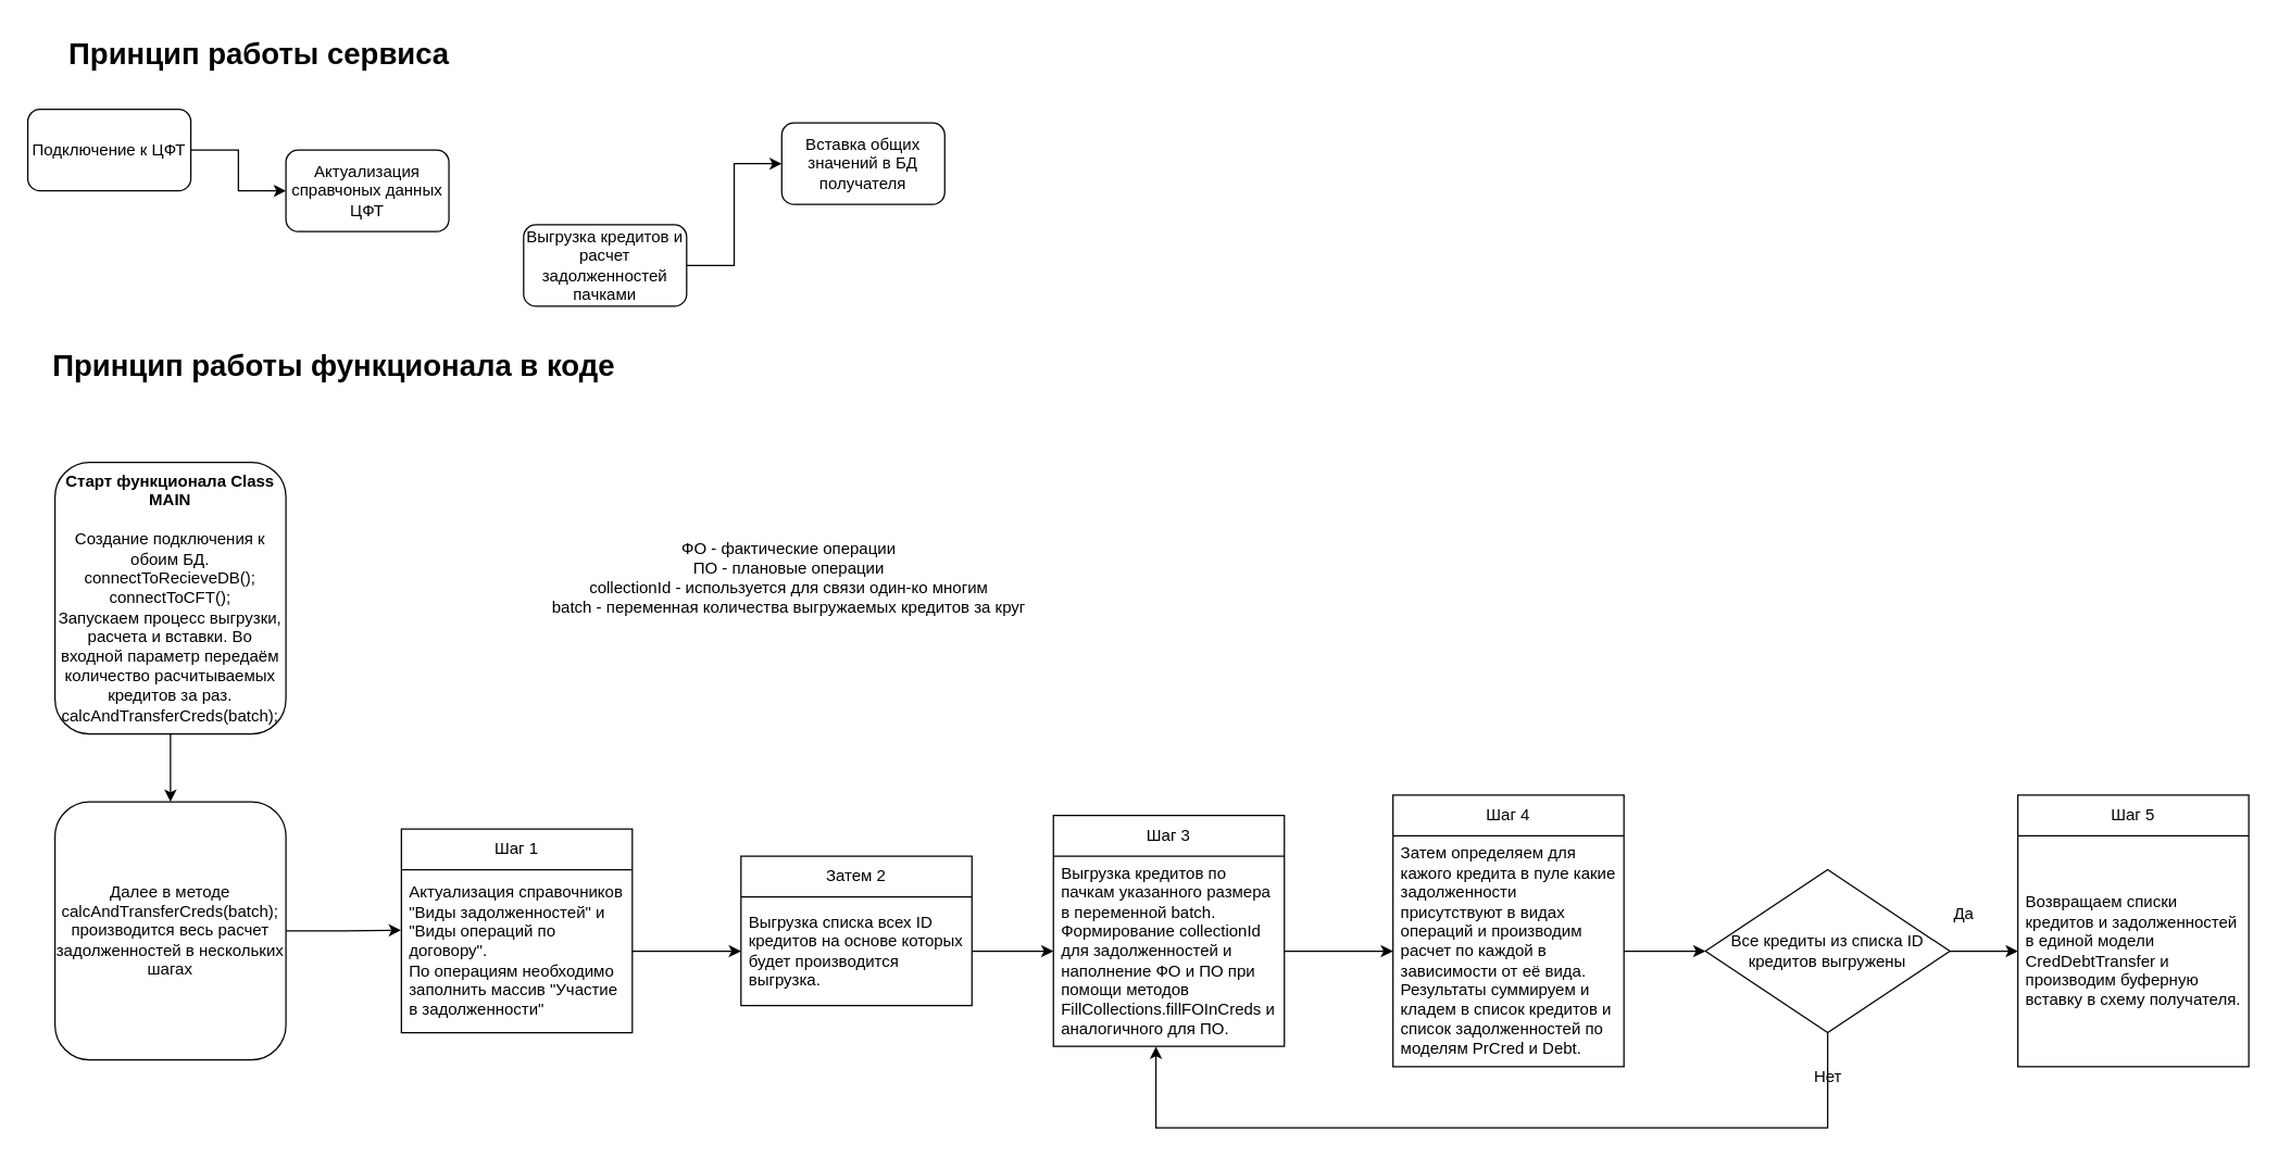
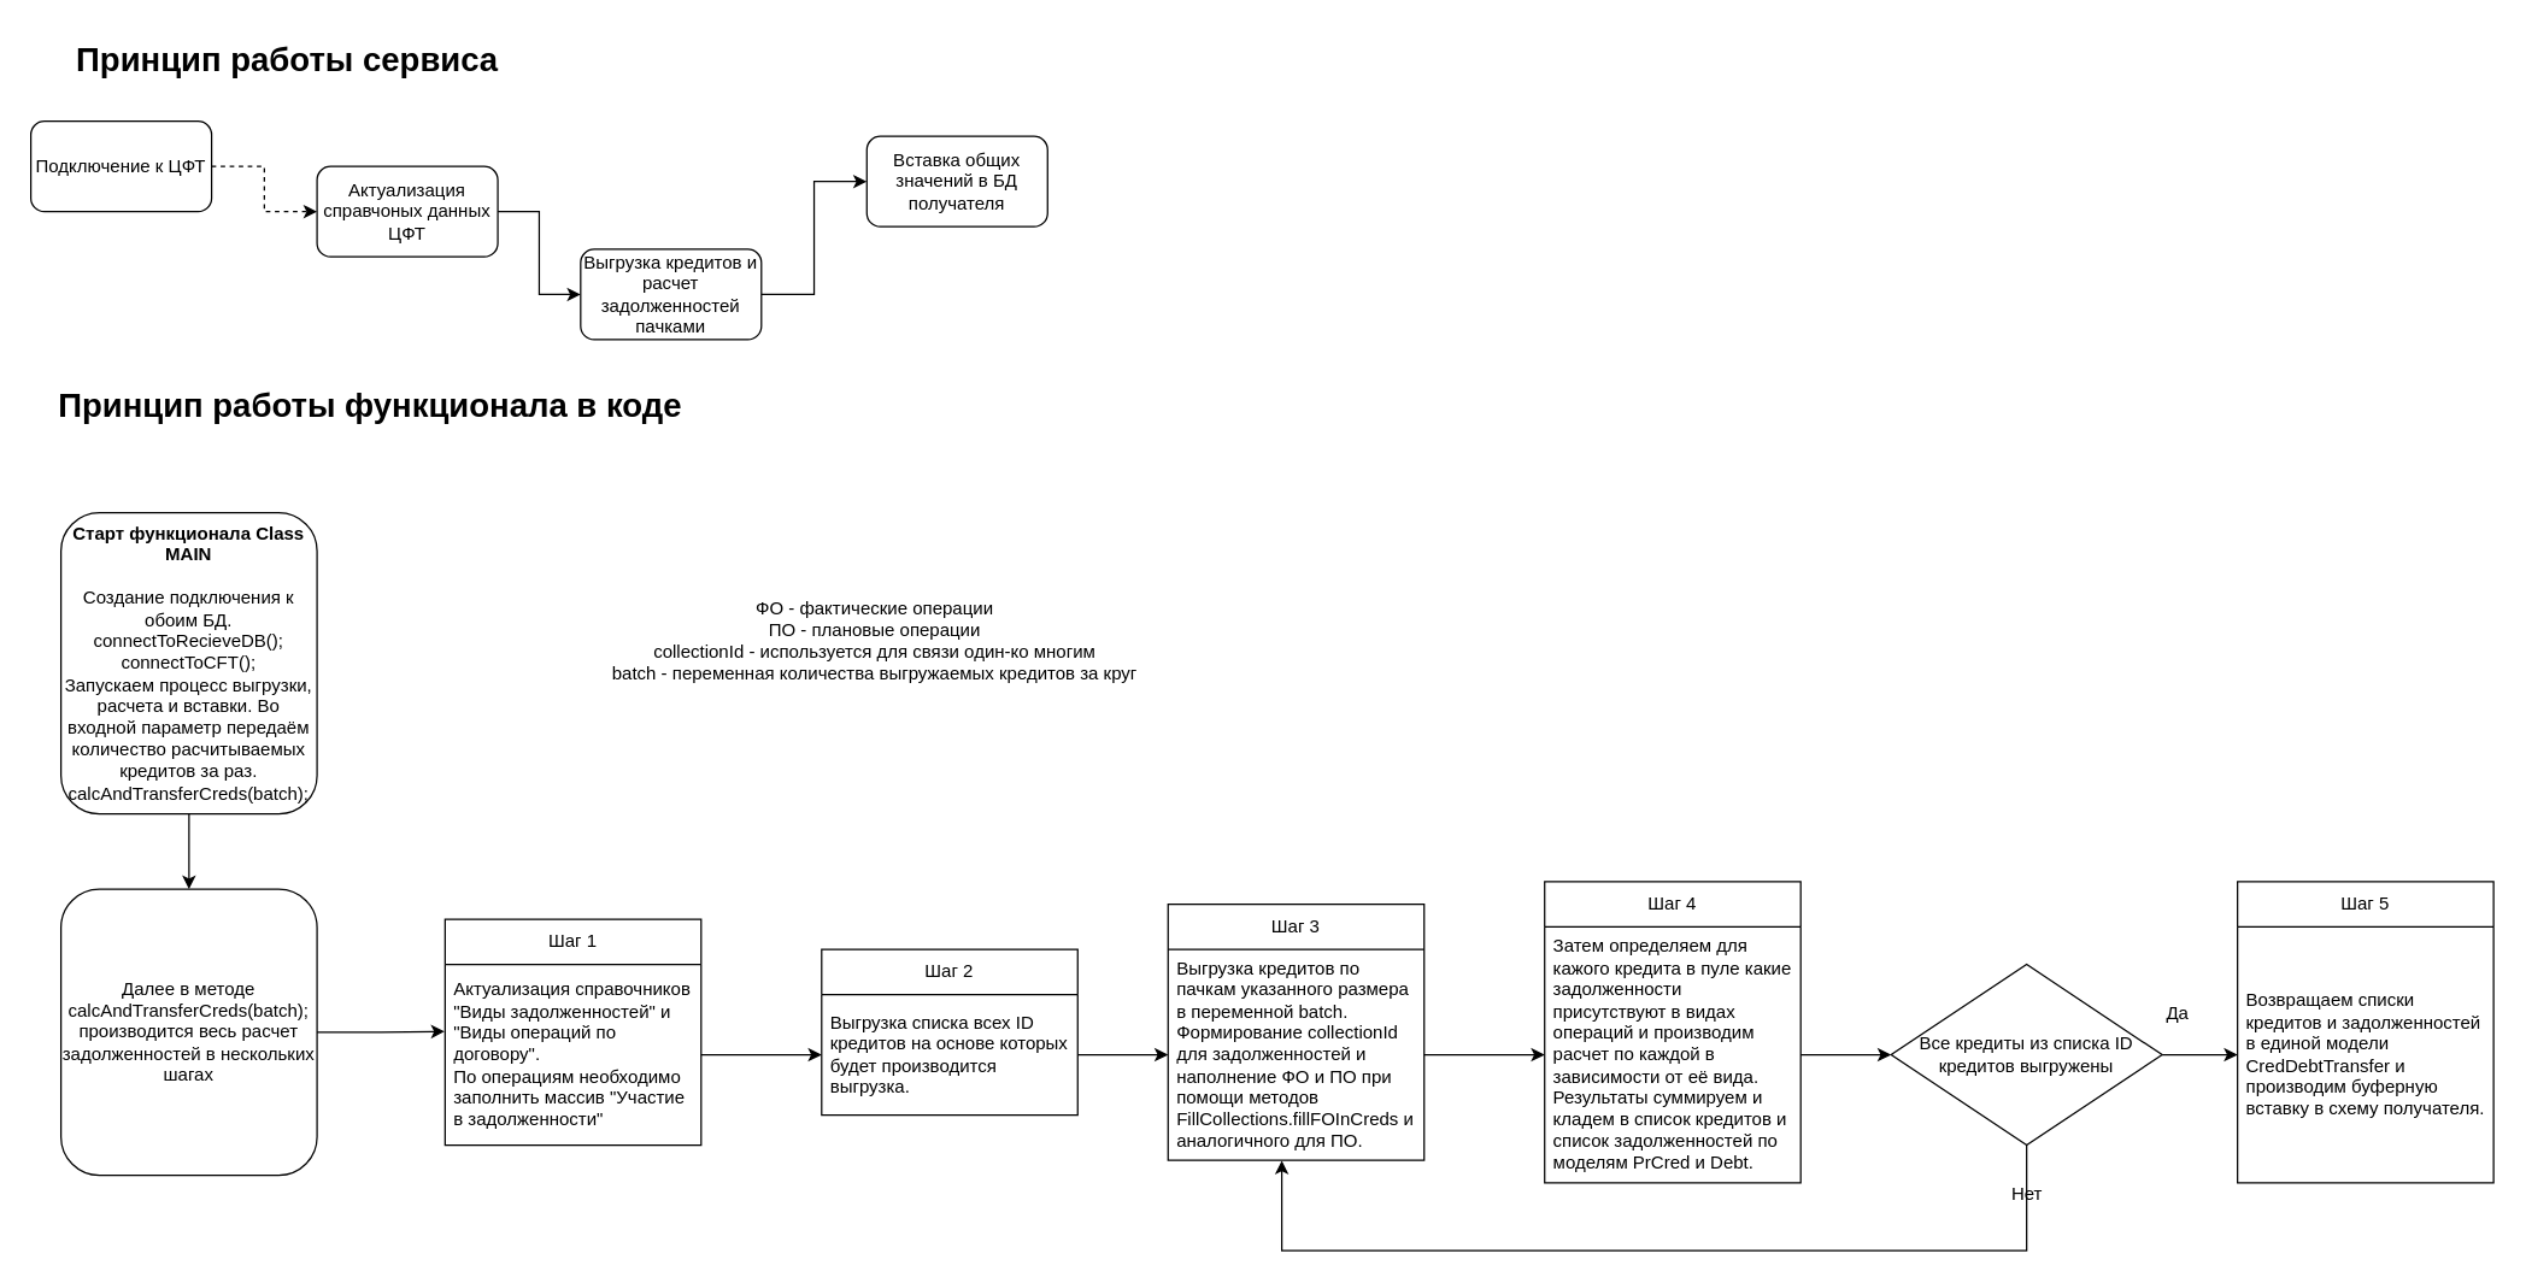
  <mxCell id="0" />
  <mxCell id="1" parent="0" />
  <mxCell id="2" style="edgeStyle=orthogonalEdgeStyle;rounded=0;orthogonalLoop=1;jettySize=auto;html=1;entryX=0.5;entryY=0;entryDx=0;entryDy=0;" edge="1" parent="1" source="3" target="4"><mxGeometry relative="1" as="geometry" /></mxCell>
  <mxCell id="3" value="&lt;b&gt;Старт функционала Class MAIN&lt;/b&gt;&lt;br&gt;&lt;br&gt;Создание подключения к обоим БД.&lt;br&gt;connectToRecieveDB();&lt;br&gt;connectToCFT();&lt;br&gt;Запускаем процесс выгрузки, расчета и вставки. Во входной параметр передаём количество расчитываемых кредитов за раз.&lt;br&gt;calcAndTransferCreds(batch);" style="rounded=1;whiteSpace=wrap;html=1;fontSize=12;glass=0;strokeWidth=1;shadow=0;" parent="1" vertex="1"><mxGeometry x="40" y="340" width="170" height="200" as="geometry" /></mxCell>
  <mxCell id="4" value="Далее в методе calcAndTransferCreds(batch);&lt;br&gt;производится весь расчет задолженностей в нескольких шагах" style="rounded=1;whiteSpace=wrap;html=1;" vertex="1" parent="1"><mxGeometry x="40" y="590" width="170" height="190" as="geometry" /></mxCell>
  <mxCell id="5" value="Шаг 1" style="swimlane;fontStyle=0;childLayout=stackLayout;horizontal=1;startSize=30;horizontalStack=0;resizeParent=1;resizeParentMax=0;resizeLast=0;collapsible=1;marginBottom=0;whiteSpace=wrap;html=1;" vertex="1" parent="1"><mxGeometry x="295" y="610" width="170" height="150" as="geometry" /></mxCell>
  <mxCell id="6" value="Актуализация справочников &quot;Виды задолженностей&quot; и &quot;Виды операций по договору&quot;.&lt;br&gt;По операциям необходимо заполнить массив &quot;Участие в задолженности&quot;" style="text;strokeColor=none;fillColor=none;align=left;verticalAlign=middle;spacingLeft=4;spacingRight=4;overflow=hidden;points=[[0,0.5],[1,0.5]];portConstraint=eastwest;rotatable=0;whiteSpace=wrap;html=1;" vertex="1" parent="5"><mxGeometry y="30" width="170" height="120" as="geometry" /></mxCell>
- <mxCell id="7" value="Затем 2" style="swimlane;fontStyle=0;childLayout=stackLayout;horizontal=1;startSize=30;horizontalStack=0;resizeParent=1;resizeParentMax=0;resizeLast=0;collapsible=1;marginBottom=0;whiteSpace=wrap;html=1;" vertex="1" parent="1"><mxGeometry x="545" y="630" width="170" height="110" as="geometry" /></mxCell>
+ <mxCell id="7" value="Шаг 2" style="swimlane;fontStyle=0;childLayout=stackLayout;horizontal=1;startSize=30;horizontalStack=0;resizeParent=1;resizeParentMax=0;resizeLast=0;collapsible=1;marginBottom=0;whiteSpace=wrap;html=1;" vertex="1" parent="1"><mxGeometry x="545" y="630" width="170" height="110" as="geometry" /></mxCell>
  <mxCell id="8" value="Выгрузка списка всех ID кредитов на основе которых будет производится выгрузка." style="text;strokeColor=none;fillColor=none;align=left;verticalAlign=middle;spacingLeft=4;spacingRight=4;overflow=hidden;points=[[0,0.5],[1,0.5]];portConstraint=eastwest;rotatable=0;whiteSpace=wrap;html=1;" vertex="1" parent="7"><mxGeometry y="30" width="170" height="80" as="geometry" /></mxCell>
  <mxCell id="9" value="Шаг 3" style="swimlane;fontStyle=0;childLayout=stackLayout;horizontal=1;startSize=30;horizontalStack=0;resizeParent=1;resizeParentMax=0;resizeLast=0;collapsible=1;marginBottom=0;whiteSpace=wrap;html=1;" vertex="1" parent="1"><mxGeometry x="775" y="600" width="170" height="170" as="geometry" /></mxCell>
  <mxCell id="10" value="Выгрузка кредитов по пачкам указанного размера в переменной batch. Формирование collectionId для задолженностей и наполнение ФО и ПО при помощи методов FillCollections.fillFOInCreds и аналогичного для ПО." style="text;strokeColor=none;fillColor=none;align=left;verticalAlign=middle;spacingLeft=4;spacingRight=4;overflow=hidden;points=[[0,0.5],[1,0.5]];portConstraint=eastwest;rotatable=0;whiteSpace=wrap;html=1;" vertex="1" parent="9"><mxGeometry y="30" width="170" height="140" as="geometry" /></mxCell>
  <mxCell id="11" value="Шаг 4" style="swimlane;fontStyle=0;childLayout=stackLayout;horizontal=1;startSize=30;horizontalStack=0;resizeParent=1;resizeParentMax=0;resizeLast=0;collapsible=1;marginBottom=0;whiteSpace=wrap;html=1;" vertex="1" parent="1"><mxGeometry x="1025" y="585" width="170" height="200" as="geometry" /></mxCell>
  <mxCell id="12" value="Затем определяем для кажого кредита в пуле какие задолженности присутствуют в видах операций и производим расчет по каждой в зависимости от её вида. Результаты суммируем и кладем в список кредитов и список задолженностей по моделям PrCred и Debt." style="text;strokeColor=none;fillColor=none;align=left;verticalAlign=middle;spacingLeft=4;spacingRight=4;overflow=hidden;points=[[0,0.5],[1,0.5]];portConstraint=eastwest;rotatable=0;whiteSpace=wrap;html=1;" vertex="1" parent="11"><mxGeometry y="30" width="170" height="170" as="geometry" /></mxCell>
  <mxCell id="13" value="Шаг 5" style="swimlane;fontStyle=0;childLayout=stackLayout;horizontal=1;startSize=30;horizontalStack=0;resizeParent=1;resizeParentMax=0;resizeLast=0;collapsible=1;marginBottom=0;whiteSpace=wrap;html=1;" vertex="1" parent="1"><mxGeometry x="1485" y="585" width="170" height="200" as="geometry" /></mxCell>
  <mxCell id="14" value="Возвращаем списки кредитов и задолженностей в единой модели CredDebtTransfer и производим буферную вставку в схему получателя." style="text;strokeColor=none;fillColor=none;align=left;verticalAlign=middle;spacingLeft=4;spacingRight=4;overflow=hidden;points=[[0,0.5],[1,0.5]];portConstraint=eastwest;rotatable=0;whiteSpace=wrap;html=1;" vertex="1" parent="13"><mxGeometry y="30" width="170" height="170" as="geometry" /></mxCell>
  <mxCell id="15" style="edgeStyle=orthogonalEdgeStyle;rounded=0;orthogonalLoop=1;jettySize=auto;html=1;entryX=-0.002;entryY=0.371;entryDx=0;entryDy=0;entryPerimeter=0;" edge="1" parent="1" source="4" target="6"><mxGeometry relative="1" as="geometry" /></mxCell>
  <mxCell id="16" style="edgeStyle=orthogonalEdgeStyle;rounded=0;orthogonalLoop=1;jettySize=auto;html=1;entryX=0;entryY=0.5;entryDx=0;entryDy=0;" edge="1" parent="1" source="6" target="8"><mxGeometry relative="1" as="geometry" /></mxCell>
  <mxCell id="17" style="edgeStyle=orthogonalEdgeStyle;rounded=0;orthogonalLoop=1;jettySize=auto;html=1;entryX=0;entryY=0.5;entryDx=0;entryDy=0;" edge="1" parent="1" source="8" target="10"><mxGeometry relative="1" as="geometry" /></mxCell>
  <mxCell id="18" style="edgeStyle=orthogonalEdgeStyle;rounded=0;orthogonalLoop=1;jettySize=auto;html=1;" edge="1" parent="1" source="10" target="12"><mxGeometry relative="1" as="geometry" /></mxCell>
  <mxCell id="19" style="edgeStyle=orthogonalEdgeStyle;rounded=0;orthogonalLoop=1;jettySize=auto;html=1;entryX=0;entryY=0.5;entryDx=0;entryDy=0;" edge="1" parent="1" source="12" target="21"><mxGeometry relative="1" as="geometry"><mxPoint x="1245" y="740" as="targetPoint" /></mxGeometry></mxCell>
  <mxCell id="20" style="edgeStyle=orthogonalEdgeStyle;rounded=0;orthogonalLoop=1;jettySize=auto;html=1;entryX=0;entryY=0.5;entryDx=0;entryDy=0;" edge="1" parent="1" source="21" target="14"><mxGeometry relative="1" as="geometry" /></mxCell>
  <mxCell id="21" value="Все кредиты из списка ID кредитов выгружены" style="rhombus;whiteSpace=wrap;html=1;" vertex="1" parent="1"><mxGeometry x="1255" y="640" width="180" height="120" as="geometry" /></mxCell>
  <mxCell id="22" value="Да" style="text;html=1;align=center;verticalAlign=middle;resizable=0;points=[];autosize=1;strokeColor=none;fillColor=none;" vertex="1" parent="1"><mxGeometry x="1425" y="658" width="40" height="30" as="geometry" /></mxCell>
  <mxCell id="23" style="edgeStyle=orthogonalEdgeStyle;rounded=0;orthogonalLoop=1;jettySize=auto;html=1;entryX=0.444;entryY=1.002;entryDx=0;entryDy=0;entryPerimeter=0;" edge="1" parent="1" source="21" target="10"><mxGeometry relative="1" as="geometry"><Array as="points"><mxPoint x="1345" y="830" /><mxPoint x="851" y="830" /></Array></mxGeometry></mxCell>
  <mxCell id="24" value="Нет" style="text;html=1;align=center;verticalAlign=middle;resizable=0;points=[];autosize=1;strokeColor=none;fillColor=none;" vertex="1" parent="1"><mxGeometry x="1325" y="778" width="40" height="30" as="geometry" /></mxCell>
  <mxCell id="25" value="ФО - фактические операции&lt;br&gt;ПО - плановые операции&lt;br&gt;collectionId - используется для связи один-ко многим&lt;br&gt;batch - переменная количества выгружаемых кредитов за круг" style="text;html=1;align=center;verticalAlign=middle;resizable=0;points=[];autosize=1;strokeColor=none;fillColor=none;" vertex="1" parent="1"><mxGeometry x="395" y="390" width="370" height="70" as="geometry" /></mxCell>
- <mxCell id="26" style="edgeStyle=orthogonalEdgeStyle;rounded=0;orthogonalLoop=1;jettySize=auto;html=1;entryX=0;entryY=0.5;entryDx=0;entryDy=0;" edge="1" parent="1" source="27" target="29"><mxGeometry relative="1" as="geometry" /></mxCell>
+ <mxCell id="26" style="edgeStyle=orthogonalEdgeStyle;rounded=0;orthogonalLoop=1;jettySize=auto;html=1;entryX=0;entryY=0.5;entryDx=0;entryDy=0;dashed=1;" edge="1" parent="1" source="27" target="29"><mxGeometry relative="1" as="geometry" /></mxCell>
  <mxCell id="27" value="Подключение к ЦФТ" style="rounded=1;whiteSpace=wrap;html=1;" vertex="1" parent="1"><mxGeometry x="20" y="80" width="120" height="60" as="geometry" /></mxCell>
+ <mxCell id="28" style="edgeStyle=orthogonalEdgeStyle;rounded=0;orthogonalLoop=1;jettySize=auto;html=1;entryX=0;entryY=0.5;entryDx=0;entryDy=0;" edge="1" parent="1" source="29" target="31"><mxGeometry relative="1" as="geometry" /></mxCell>
  <mxCell id="29" value="Актуализация справчоных данных ЦФТ" style="rounded=1;whiteSpace=wrap;html=1;" vertex="1" parent="1"><mxGeometry x="210" y="110" width="120" height="60" as="geometry" /></mxCell>
  <mxCell id="30" style="edgeStyle=orthogonalEdgeStyle;rounded=0;orthogonalLoop=1;jettySize=auto;html=1;entryX=0;entryY=0.5;entryDx=0;entryDy=0;" edge="1" parent="1" source="31" target="32"><mxGeometry relative="1" as="geometry" /></mxCell>
  <mxCell id="31" value="Выгрузка кредитов и расчет задолженностей пачками" style="rounded=1;whiteSpace=wrap;html=1;" vertex="1" parent="1"><mxGeometry x="385" y="165" width="120" height="60" as="geometry" /></mxCell>
  <mxCell id="32" value="Вставка общих значений в БД получателя" style="rounded=1;whiteSpace=wrap;html=1;" vertex="1" parent="1"><mxGeometry x="575" y="90" width="120" height="60" as="geometry" /></mxCell>
  <mxCell id="33" value="&lt;b&gt;&lt;font style=&quot;font-size: 22px;&quot;&gt;Принцип работы сервиса&lt;/font&gt;&lt;/b&gt;" style="text;html=1;align=center;verticalAlign=middle;resizable=0;points=[];autosize=1;strokeColor=none;fillColor=none;" vertex="1" parent="1"><mxGeometry x="40" y="20" width="300" height="40" as="geometry" /></mxCell>
  <mxCell id="34" value="&lt;b&gt;&lt;font style=&quot;font-size: 22px;&quot;&gt;Принцип работы функционала в коде&lt;/font&gt;&lt;/b&gt;" style="text;html=1;align=center;verticalAlign=middle;resizable=0;points=[];autosize=1;strokeColor=none;fillColor=none;" vertex="1" parent="1"><mxGeometry x="25" y="250" width="440" height="40" as="geometry" /></mxCell>
